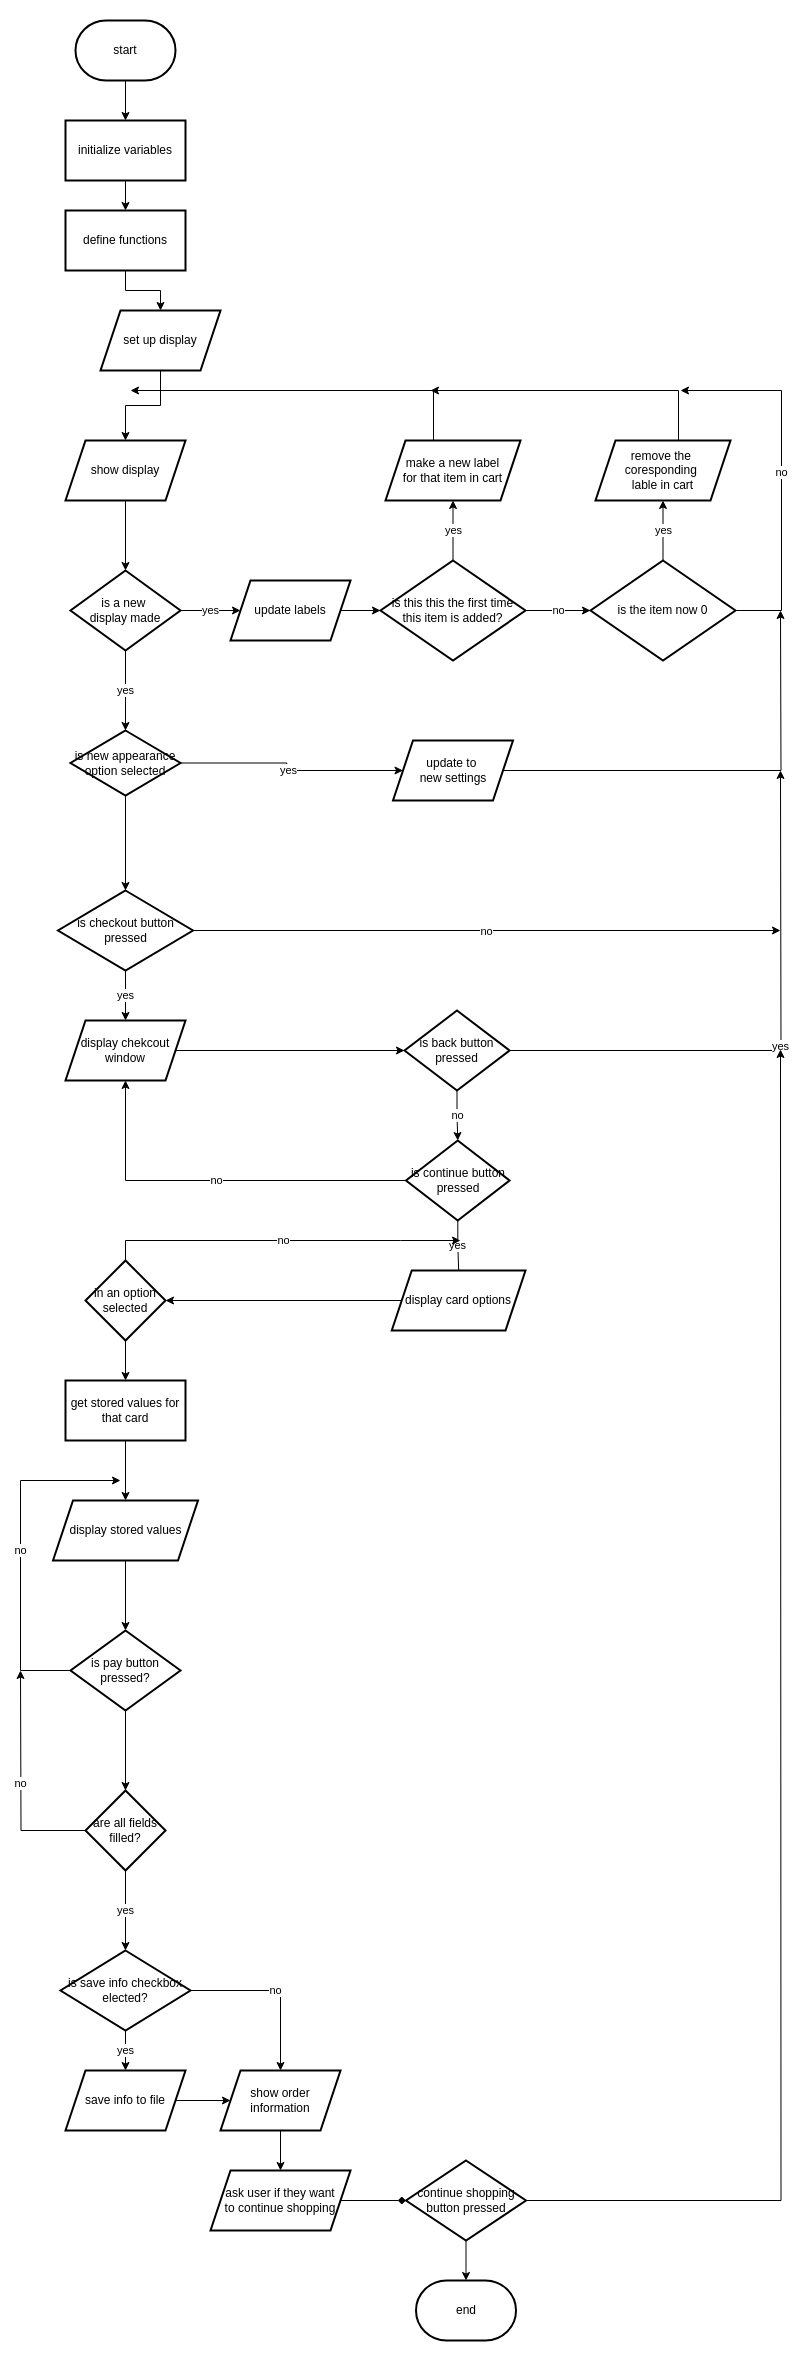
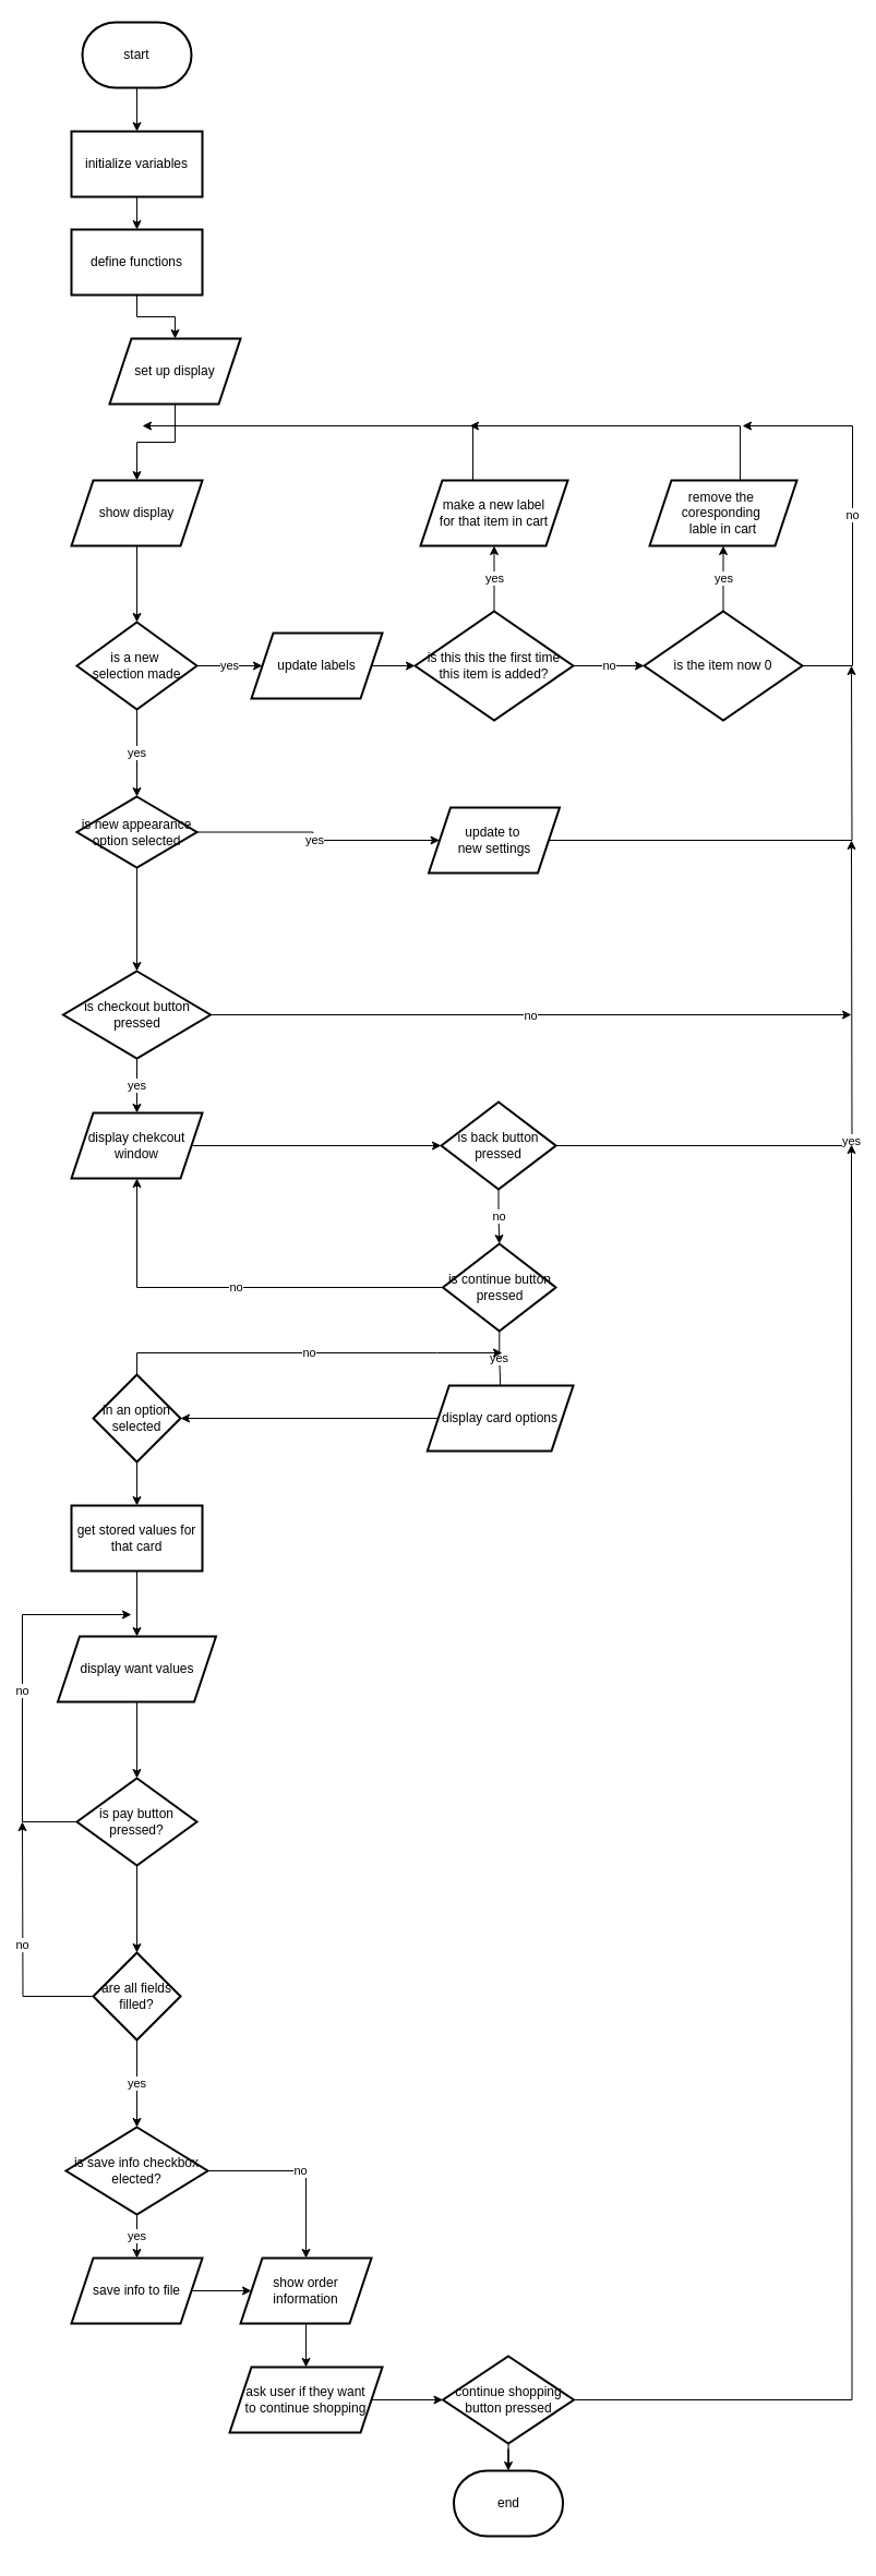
  <mxCell id="0" />
  <mxCell id="1" parent="0" />
  <mxCell id="2" value="" style="edgeStyle=orthogonalEdgeStyle;rounded=0;orthogonalLoop=1;jettySize=auto;html=1;" edge="1" parent="1" source="3" target="6"><mxGeometry relative="1" as="geometry" /></mxCell>
  <mxCell id="3" value="start" style="strokeWidth=2;html=1;shape=mxgraph.flowchart.terminator;whiteSpace=wrap;" vertex="1" parent="1"><mxGeometry x="75" y="20" width="100" height="60" as="geometry" /></mxCell>
- <mxCell id="4" value="end" style="strokeWidth=2;html=1;shape=mxgraph.flowchart.terminator;whiteSpace=wrap;" vertex="1" parent="1"><mxGeometry x="415.51" y="2280" width="100" height="60" as="geometry" /></mxCell>
+ <mxCell id="4" value="end" style="strokeWidth=2;html=1;shape=mxgraph.flowchart.terminator;whiteSpace=wrap;" vertex="1" parent="1"><mxGeometry x="415.51" y="2265" width="100" height="60" as="geometry" /></mxCell>
  <mxCell id="5" value="" style="edgeStyle=orthogonalEdgeStyle;rounded=0;orthogonalLoop=1;jettySize=auto;html=1;" edge="1" parent="1" source="6" target="8"><mxGeometry relative="1" as="geometry" /></mxCell>
  <mxCell id="6" value="initialize variables" style="whiteSpace=wrap;html=1;strokeWidth=2;" vertex="1" parent="1"><mxGeometry x="65" y="120" width="120" height="60" as="geometry" /></mxCell>
  <mxCell id="7" value="" style="edgeStyle=orthogonalEdgeStyle;rounded=0;orthogonalLoop=1;jettySize=auto;html=1;" edge="1" parent="1" source="8" target="10"><mxGeometry relative="1" as="geometry" /></mxCell>
  <mxCell id="8" value="define functions" style="whiteSpace=wrap;html=1;strokeWidth=2;" vertex="1" parent="1"><mxGeometry x="65" y="210" width="120" height="60" as="geometry" /></mxCell>
  <mxCell id="9" value="" style="edgeStyle=orthogonalEdgeStyle;rounded=0;orthogonalLoop=1;jettySize=auto;html=1;" edge="1" parent="1" source="10" target="12"><mxGeometry relative="1" as="geometry" /></mxCell>
  <mxCell id="10" value="set up display" style="shape=parallelogram;perimeter=parallelogramPerimeter;whiteSpace=wrap;html=1;fixedSize=1;strokeWidth=2;" vertex="1" parent="1"><mxGeometry x="100" y="310" width="120" height="60" as="geometry" /></mxCell>
  <mxCell id="11" value="" style="edgeStyle=orthogonalEdgeStyle;rounded=0;orthogonalLoop=1;jettySize=auto;html=1;" edge="1" parent="1" source="12" target="15"><mxGeometry relative="1" as="geometry" /></mxCell>
  <mxCell id="12" value="show display" style="shape=parallelogram;perimeter=parallelogramPerimeter;whiteSpace=wrap;html=1;fixedSize=1;strokeWidth=2;" vertex="1" parent="1"><mxGeometry x="65" y="440" width="120" height="60" as="geometry" /></mxCell>
  <mxCell id="13" value="yes" style="edgeStyle=orthogonalEdgeStyle;rounded=0;orthogonalLoop=1;jettySize=auto;html=1;" edge="1" parent="1" source="15" target="17"><mxGeometry relative="1" as="geometry" /></mxCell>
  <mxCell id="14" value="yes" style="edgeStyle=orthogonalEdgeStyle;rounded=0;orthogonalLoop=1;jettySize=auto;html=1;" edge="1" parent="1" source="15" target="30"><mxGeometry relative="1" as="geometry" /></mxCell>
- <mxCell id="15" value="&lt;div&gt;is a new&amp;nbsp;&lt;/div&gt;&lt;div&gt;display made&lt;/div&gt;" style="rhombus;whiteSpace=wrap;html=1;strokeWidth=2;" vertex="1" parent="1"><mxGeometry x="70" y="570" width="110" height="80" as="geometry" /></mxCell>
+ <mxCell id="15" value="&lt;div&gt;is a new&amp;nbsp;&lt;/div&gt;&lt;div&gt;selection made&lt;/div&gt;" style="rhombus;whiteSpace=wrap;html=1;strokeWidth=2;" vertex="1" parent="1"><mxGeometry x="70" y="570" width="110" height="80" as="geometry" /></mxCell>
  <mxCell id="16" value="" style="edgeStyle=orthogonalEdgeStyle;rounded=0;orthogonalLoop=1;jettySize=auto;html=1;" edge="1" parent="1" source="17" target="20"><mxGeometry relative="1" as="geometry" /></mxCell>
  <mxCell id="17" value="update labels" style="shape=parallelogram;perimeter=parallelogramPerimeter;whiteSpace=wrap;html=1;fixedSize=1;strokeWidth=2;" vertex="1" parent="1"><mxGeometry x="230" y="580" width="120" height="60" as="geometry" /></mxCell>
  <mxCell id="18" value="yes" style="edgeStyle=orthogonalEdgeStyle;rounded=0;orthogonalLoop=1;jettySize=auto;html=1;entryX=0.5;entryY=1;entryDx=0;entryDy=0;" edge="1" parent="1" source="20" target="22"><mxGeometry relative="1" as="geometry"><mxPoint x="452.5" y="500" as="targetPoint" /></mxGeometry></mxCell>
  <mxCell id="19" value="no" style="edgeStyle=orthogonalEdgeStyle;rounded=0;orthogonalLoop=1;jettySize=auto;html=1;" edge="1" parent="1" source="20" target="25"><mxGeometry relative="1" as="geometry" /></mxCell>
  <mxCell id="20" value="&lt;div&gt;is this this the first time&lt;/div&gt;&lt;div&gt;this item is added?&lt;br&gt;&lt;/div&gt;" style="rhombus;whiteSpace=wrap;html=1;strokeWidth=2;" vertex="1" parent="1"><mxGeometry x="380" y="560" width="145" height="100" as="geometry" /></mxCell>
  <mxCell id="21" style="edgeStyle=orthogonalEdgeStyle;rounded=0;orthogonalLoop=1;jettySize=auto;html=1;" edge="1" parent="1" source="22"><mxGeometry relative="1" as="geometry"><mxPoint x="130" y="390" as="targetPoint" /><Array as="points"><mxPoint x="433" y="390" /></Array></mxGeometry></mxCell>
  <mxCell id="22" value="&lt;div&gt;make a new label&lt;/div&gt;&lt;div&gt;for that item in cart&lt;/div&gt;" style="shape=parallelogram;perimeter=parallelogramPerimeter;whiteSpace=wrap;html=1;fixedSize=1;strokeWidth=2;" vertex="1" parent="1"><mxGeometry x="385" y="440" width="135" height="60" as="geometry" /></mxCell>
  <mxCell id="23" value="yes" style="edgeStyle=orthogonalEdgeStyle;rounded=0;orthogonalLoop=1;jettySize=auto;html=1;" edge="1" parent="1" source="25" target="27"><mxGeometry relative="1" as="geometry" /></mxCell>
  <mxCell id="24" value="no" style="edgeStyle=orthogonalEdgeStyle;rounded=0;orthogonalLoop=1;jettySize=auto;html=1;" edge="1" parent="1" source="25"><mxGeometry relative="1" as="geometry"><mxPoint x="680" y="390" as="targetPoint" /><Array as="points"><mxPoint x="781" y="610" /></Array></mxGeometry></mxCell>
  <mxCell id="25" value="is the item now 0" style="rhombus;whiteSpace=wrap;html=1;strokeWidth=2;" vertex="1" parent="1"><mxGeometry x="590" y="560" width="145" height="100" as="geometry" /></mxCell>
  <mxCell id="26" style="edgeStyle=orthogonalEdgeStyle;rounded=0;orthogonalLoop=1;jettySize=auto;html=1;" edge="1" parent="1" source="27"><mxGeometry relative="1" as="geometry"><mxPoint x="430" y="390" as="targetPoint" /><Array as="points"><mxPoint x="678" y="390" /></Array></mxGeometry></mxCell>
  <mxCell id="27" value="&lt;div&gt;remove the&amp;nbsp;&lt;/div&gt;&lt;div&gt;coresponding&amp;nbsp;&lt;/div&gt;&lt;div&gt;lable in cart&lt;/div&gt;" style="shape=parallelogram;perimeter=parallelogramPerimeter;whiteSpace=wrap;html=1;fixedSize=1;strokeWidth=2;" vertex="1" parent="1"><mxGeometry x="595" y="440" width="135" height="60" as="geometry" /></mxCell>
  <mxCell id="28" value="yes" style="edgeStyle=orthogonalEdgeStyle;rounded=0;orthogonalLoop=1;jettySize=auto;html=1;" edge="1" parent="1" source="30" target="32"><mxGeometry relative="1" as="geometry" /></mxCell>
  <mxCell id="29" value="" style="edgeStyle=orthogonalEdgeStyle;rounded=0;orthogonalLoop=1;jettySize=auto;html=1;" edge="1" parent="1" source="30" target="35"><mxGeometry relative="1" as="geometry" /></mxCell>
  <mxCell id="30" value="is new appearance option selected" style="rhombus;whiteSpace=wrap;html=1;strokeWidth=2;" vertex="1" parent="1"><mxGeometry x="70" y="730" width="110" height="65" as="geometry" /></mxCell>
  <mxCell id="31" style="edgeStyle=orthogonalEdgeStyle;rounded=0;orthogonalLoop=1;jettySize=auto;html=1;" edge="1" parent="1" source="32"><mxGeometry relative="1" as="geometry"><mxPoint x="780" y="610" as="targetPoint" /></mxGeometry></mxCell>
  <mxCell id="32" value="&lt;div&gt;update to&amp;nbsp;&lt;/div&gt;&lt;div&gt;new settings&lt;/div&gt;" style="shape=parallelogram;perimeter=parallelogramPerimeter;whiteSpace=wrap;html=1;fixedSize=1;strokeWidth=2;" vertex="1" parent="1"><mxGeometry x="392.5" y="740" width="120" height="60" as="geometry" /></mxCell>
  <mxCell id="33" value="yes" style="edgeStyle=orthogonalEdgeStyle;rounded=0;orthogonalLoop=1;jettySize=auto;html=1;" edge="1" parent="1" source="35" target="37"><mxGeometry relative="1" as="geometry" /></mxCell>
  <mxCell id="34" value="no" style="edgeStyle=orthogonalEdgeStyle;rounded=0;orthogonalLoop=1;jettySize=auto;html=1;" edge="1" parent="1" source="35"><mxGeometry relative="1" as="geometry"><mxPoint x="780" y="930" as="targetPoint" /></mxGeometry></mxCell>
  <mxCell id="35" value="is checkout button pressed" style="rhombus;whiteSpace=wrap;html=1;strokeWidth=2;" vertex="1" parent="1"><mxGeometry x="57.5" y="890" width="135" height="80" as="geometry" /></mxCell>
  <mxCell id="36" value="" style="edgeStyle=orthogonalEdgeStyle;rounded=0;orthogonalLoop=1;jettySize=auto;html=1;" edge="1" parent="1" source="37" target="40"><mxGeometry relative="1" as="geometry" /></mxCell>
  <mxCell id="37" value="display chekcout window" style="shape=parallelogram;perimeter=parallelogramPerimeter;whiteSpace=wrap;html=1;fixedSize=1;strokeWidth=2;" vertex="1" parent="1"><mxGeometry x="65" y="1020" width="120" height="60" as="geometry" /></mxCell>
  <mxCell id="38" value="yes" style="edgeStyle=orthogonalEdgeStyle;rounded=0;orthogonalLoop=1;jettySize=auto;html=1;" edge="1" parent="1" source="40"><mxGeometry relative="1" as="geometry"><mxPoint x="780" y="770" as="targetPoint" /></mxGeometry></mxCell>
  <mxCell id="39" value="no" style="edgeStyle=orthogonalEdgeStyle;rounded=0;orthogonalLoop=1;jettySize=auto;html=1;" edge="1" parent="1" source="40" target="43"><mxGeometry relative="1" as="geometry" /></mxCell>
  <mxCell id="40" value="is back button pressed" style="rhombus;whiteSpace=wrap;html=1;strokeWidth=2;" vertex="1" parent="1"><mxGeometry x="404" y="1010" width="105" height="80" as="geometry" /></mxCell>
  <mxCell id="41" value="yes" style="edgeStyle=orthogonalEdgeStyle;rounded=0;orthogonalLoop=1;jettySize=auto;html=1;endArrow=none;" edge="1" parent="1" source="43" target="45"><mxGeometry relative="1" as="geometry" /></mxCell>
  <mxCell id="42" value="no" style="edgeStyle=orthogonalEdgeStyle;rounded=0;orthogonalLoop=1;jettySize=auto;html=1;entryX=0.5;entryY=1;entryDx=0;entryDy=0;" edge="1" parent="1" source="43" target="37"><mxGeometry relative="1" as="geometry" /></mxCell>
  <mxCell id="43" value="is continue button pressed" style="rhombus;whiteSpace=wrap;html=1;strokeWidth=2;" vertex="1" parent="1"><mxGeometry x="405.5" y="1140" width="103.5" height="80" as="geometry" /></mxCell>
  <mxCell id="44" value="" style="edgeStyle=orthogonalEdgeStyle;rounded=0;orthogonalLoop=1;jettySize=auto;html=1;" edge="1" parent="1" source="45" target="48"><mxGeometry relative="1" as="geometry" /></mxCell>
  <mxCell id="45" value="display card options" style="shape=parallelogram;perimeter=parallelogramPerimeter;whiteSpace=wrap;html=1;fixedSize=1;strokeWidth=2;" vertex="1" parent="1"><mxGeometry x="391.25" y="1270" width="133.75" height="60" as="geometry" /></mxCell>
  <mxCell id="46" value="no" style="edgeStyle=orthogonalEdgeStyle;rounded=0;orthogonalLoop=1;jettySize=auto;html=1;" edge="1" parent="1" source="48"><mxGeometry relative="1" as="geometry"><mxPoint x="460" y="1240" as="targetPoint" /><Array as="points"><mxPoint x="125" y="1240" /><mxPoint x="400" y="1240" /></Array></mxGeometry></mxCell>
  <mxCell id="47" value="" style="edgeStyle=orthogonalEdgeStyle;rounded=0;orthogonalLoop=1;jettySize=auto;html=1;" edge="1" parent="1" source="48" target="50"><mxGeometry relative="1" as="geometry" /></mxCell>
  <mxCell id="48" value="in an option selected" style="rhombus;whiteSpace=wrap;html=1;strokeWidth=2;" vertex="1" parent="1"><mxGeometry x="85.005" y="1260" width="80" height="80" as="geometry" /></mxCell>
  <mxCell id="49" value="" style="edgeStyle=orthogonalEdgeStyle;rounded=0;orthogonalLoop=1;jettySize=auto;html=1;" edge="1" parent="1" source="50" target="52"><mxGeometry relative="1" as="geometry" /></mxCell>
  <mxCell id="50" value="get stored values for that card" style="whiteSpace=wrap;html=1;strokeWidth=2;" vertex="1" parent="1"><mxGeometry x="65.005" y="1380" width="120" height="60" as="geometry" /></mxCell>
  <mxCell id="51" value="" style="edgeStyle=orthogonalEdgeStyle;rounded=0;orthogonalLoop=1;jettySize=auto;html=1;" edge="1" parent="1" source="52" target="55"><mxGeometry relative="1" as="geometry" /></mxCell>
- <mxCell id="52" value="display stored values" style="shape=parallelogram;perimeter=parallelogramPerimeter;whiteSpace=wrap;html=1;fixedSize=1;strokeWidth=2;" vertex="1" parent="1"><mxGeometry x="52.51" y="1500" width="145" height="60" as="geometry" /></mxCell>
+ <mxCell id="52" value="display want values" style="shape=parallelogram;perimeter=parallelogramPerimeter;whiteSpace=wrap;html=1;fixedSize=1;strokeWidth=2;" vertex="1" parent="1"><mxGeometry x="52.51" y="1500" width="145" height="60" as="geometry" /></mxCell>
  <mxCell id="53" value="no" style="edgeStyle=orthogonalEdgeStyle;rounded=0;orthogonalLoop=1;jettySize=auto;html=1;" edge="1" parent="1" source="55"><mxGeometry relative="1" as="geometry"><mxPoint x="120" y="1480" as="targetPoint" /><Array as="points"><mxPoint x="20" y="1670" /><mxPoint x="20" y="1480" /></Array></mxGeometry></mxCell>
  <mxCell id="54" value="" style="edgeStyle=orthogonalEdgeStyle;rounded=0;orthogonalLoop=1;jettySize=auto;html=1;" edge="1" parent="1" source="55" target="58"><mxGeometry relative="1" as="geometry" /></mxCell>
  <mxCell id="55" value="is pay button pressed?" style="rhombus;whiteSpace=wrap;html=1;strokeWidth=2;" vertex="1" parent="1"><mxGeometry x="70.02" y="1630" width="109.98" height="80" as="geometry" /></mxCell>
  <mxCell id="56" value="no" style="edgeStyle=orthogonalEdgeStyle;rounded=0;orthogonalLoop=1;jettySize=auto;html=1;" edge="1" parent="1" source="58"><mxGeometry relative="1" as="geometry"><mxPoint x="20" y="1670" as="targetPoint" /></mxGeometry></mxCell>
  <mxCell id="57" value="yes" style="edgeStyle=orthogonalEdgeStyle;rounded=0;orthogonalLoop=1;jettySize=auto;html=1;" edge="1" parent="1" source="58" target="61"><mxGeometry relative="1" as="geometry" /></mxCell>
  <mxCell id="58" value="are all fields filled?" style="rhombus;whiteSpace=wrap;html=1;strokeWidth=2;" vertex="1" parent="1"><mxGeometry x="85.01" y="1790" width="80" height="80" as="geometry" /></mxCell>
  <mxCell id="59" value="yes" style="edgeStyle=orthogonalEdgeStyle;rounded=0;orthogonalLoop=1;jettySize=auto;html=1;" edge="1" parent="1" source="61" target="63"><mxGeometry relative="1" as="geometry" /></mxCell>
  <mxCell id="60" value="no" style="edgeStyle=orthogonalEdgeStyle;rounded=0;orthogonalLoop=1;jettySize=auto;html=1;entryX=0.5;entryY=0;entryDx=0;entryDy=0;" edge="1" parent="1" source="61" target="65"><mxGeometry relative="1" as="geometry" /></mxCell>
  <mxCell id="61" value="is save info checkbox elected?" style="rhombus;whiteSpace=wrap;html=1;strokeWidth=2;" vertex="1" parent="1"><mxGeometry x="60.02" y="1950" width="129.98" height="80" as="geometry" /></mxCell>
  <mxCell id="62" value="" style="edgeStyle=orthogonalEdgeStyle;rounded=0;orthogonalLoop=1;jettySize=auto;html=1;" edge="1" parent="1" source="63" target="65"><mxGeometry relative="1" as="geometry" /></mxCell>
  <mxCell id="63" value="save info to file" style="shape=parallelogram;perimeter=parallelogramPerimeter;whiteSpace=wrap;html=1;fixedSize=1;strokeWidth=2;" vertex="1" parent="1"><mxGeometry x="65" y="2070" width="120" height="60" as="geometry" /></mxCell>
  <mxCell id="64" value="" style="edgeStyle=orthogonalEdgeStyle;rounded=0;orthogonalLoop=1;jettySize=auto;html=1;" edge="1" parent="1" source="65" target="67"><mxGeometry relative="1" as="geometry" /></mxCell>
  <mxCell id="65" value="show order information" style="shape=parallelogram;perimeter=parallelogramPerimeter;whiteSpace=wrap;html=1;fixedSize=1;strokeWidth=2;" vertex="1" parent="1"><mxGeometry x="220.01" y="2070" width="120" height="60" as="geometry" /></mxCell>
- <mxCell id="66" value="" style="edgeStyle=orthogonalEdgeStyle;rounded=0;orthogonalLoop=1;jettySize=auto;html=1;endArrow=diamond;" edge="1" parent="1" source="67" target="70"><mxGeometry relative="1" as="geometry" /></mxCell>
+ <mxCell id="66" value="" style="edgeStyle=orthogonalEdgeStyle;rounded=0;orthogonalLoop=1;jettySize=auto;html=1;" edge="1" parent="1" source="67" target="70"><mxGeometry relative="1" as="geometry" /></mxCell>
  <mxCell id="67" value="&lt;div&gt;ask user if they want&lt;/div&gt;&lt;div&gt;to continue shopping&lt;/div&gt;" style="shape=parallelogram;perimeter=parallelogramPerimeter;whiteSpace=wrap;html=1;fixedSize=1;strokeWidth=2;" vertex="1" parent="1"><mxGeometry x="210.02" y="2170" width="139.98" height="60" as="geometry" /></mxCell>
  <mxCell id="68" style="edgeStyle=orthogonalEdgeStyle;rounded=0;orthogonalLoop=1;jettySize=auto;html=1;" edge="1" parent="1" source="70"><mxGeometry relative="1" as="geometry"><mxPoint x="780" y="1049" as="targetPoint" /></mxGeometry></mxCell>
  <mxCell id="69" value="" style="edgeStyle=orthogonalEdgeStyle;rounded=0;orthogonalLoop=1;jettySize=auto;html=1;" edge="1" parent="1" source="70" target="4"><mxGeometry relative="1" as="geometry" /></mxCell>
  <mxCell id="70" value="continue shopping button pressed" style="rhombus;whiteSpace=wrap;html=1;strokeWidth=2;" vertex="1" parent="1"><mxGeometry x="405.5" y="2160" width="120.02" height="80" as="geometry" /></mxCell>
